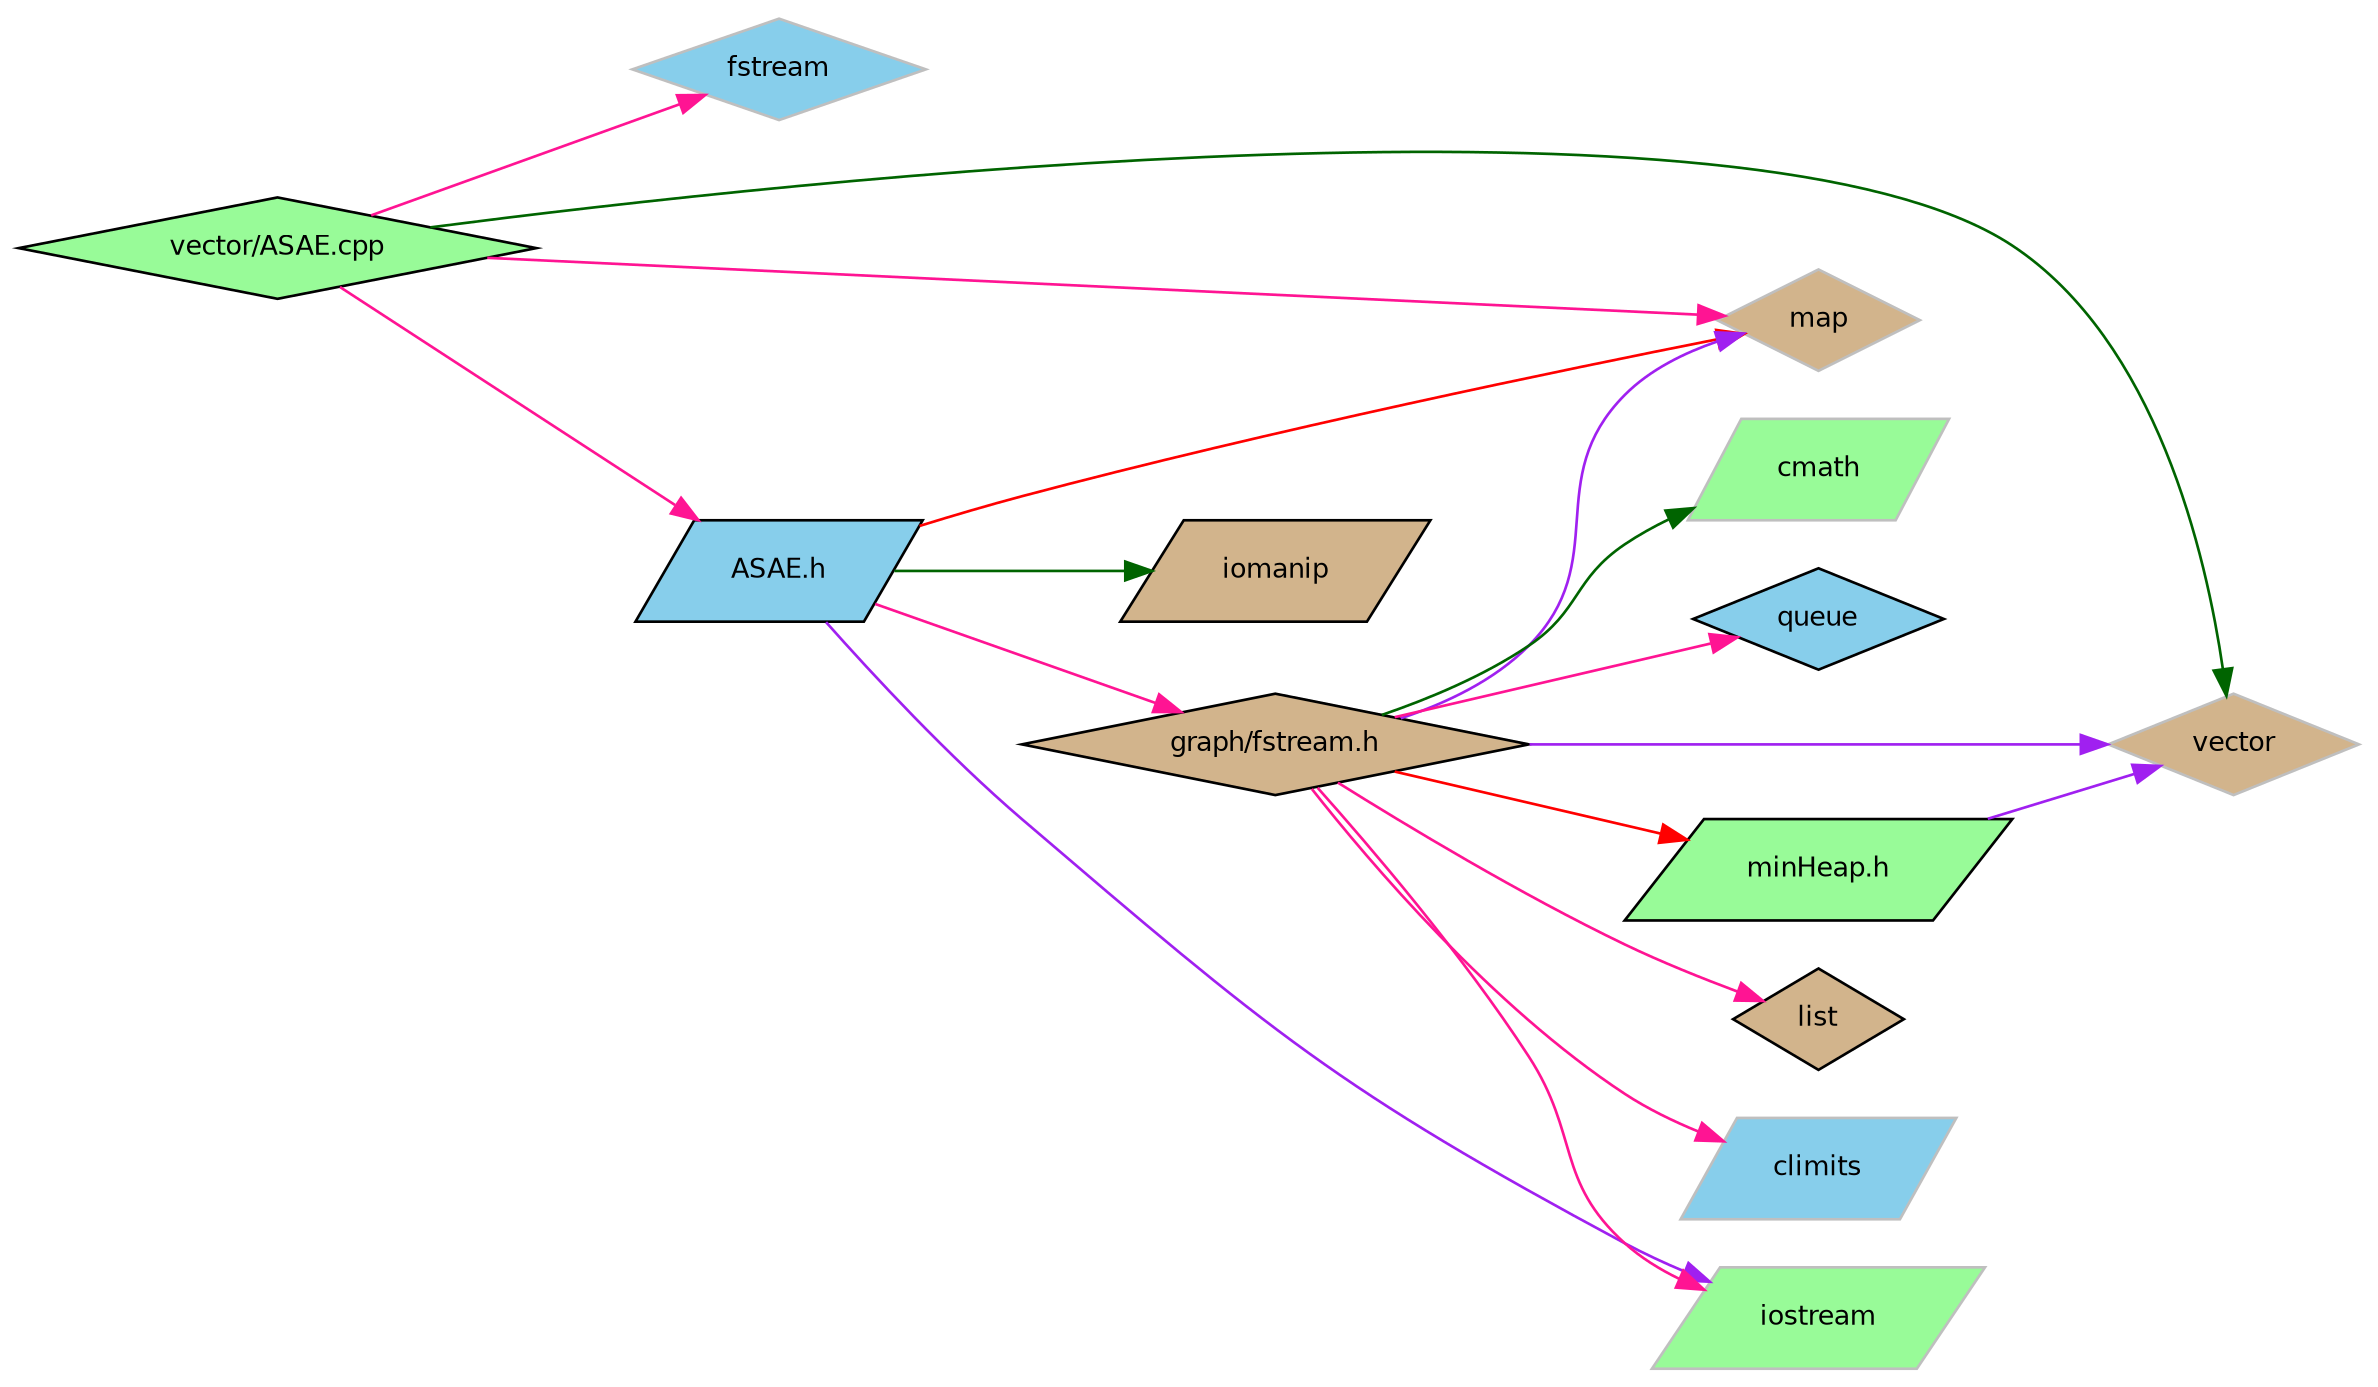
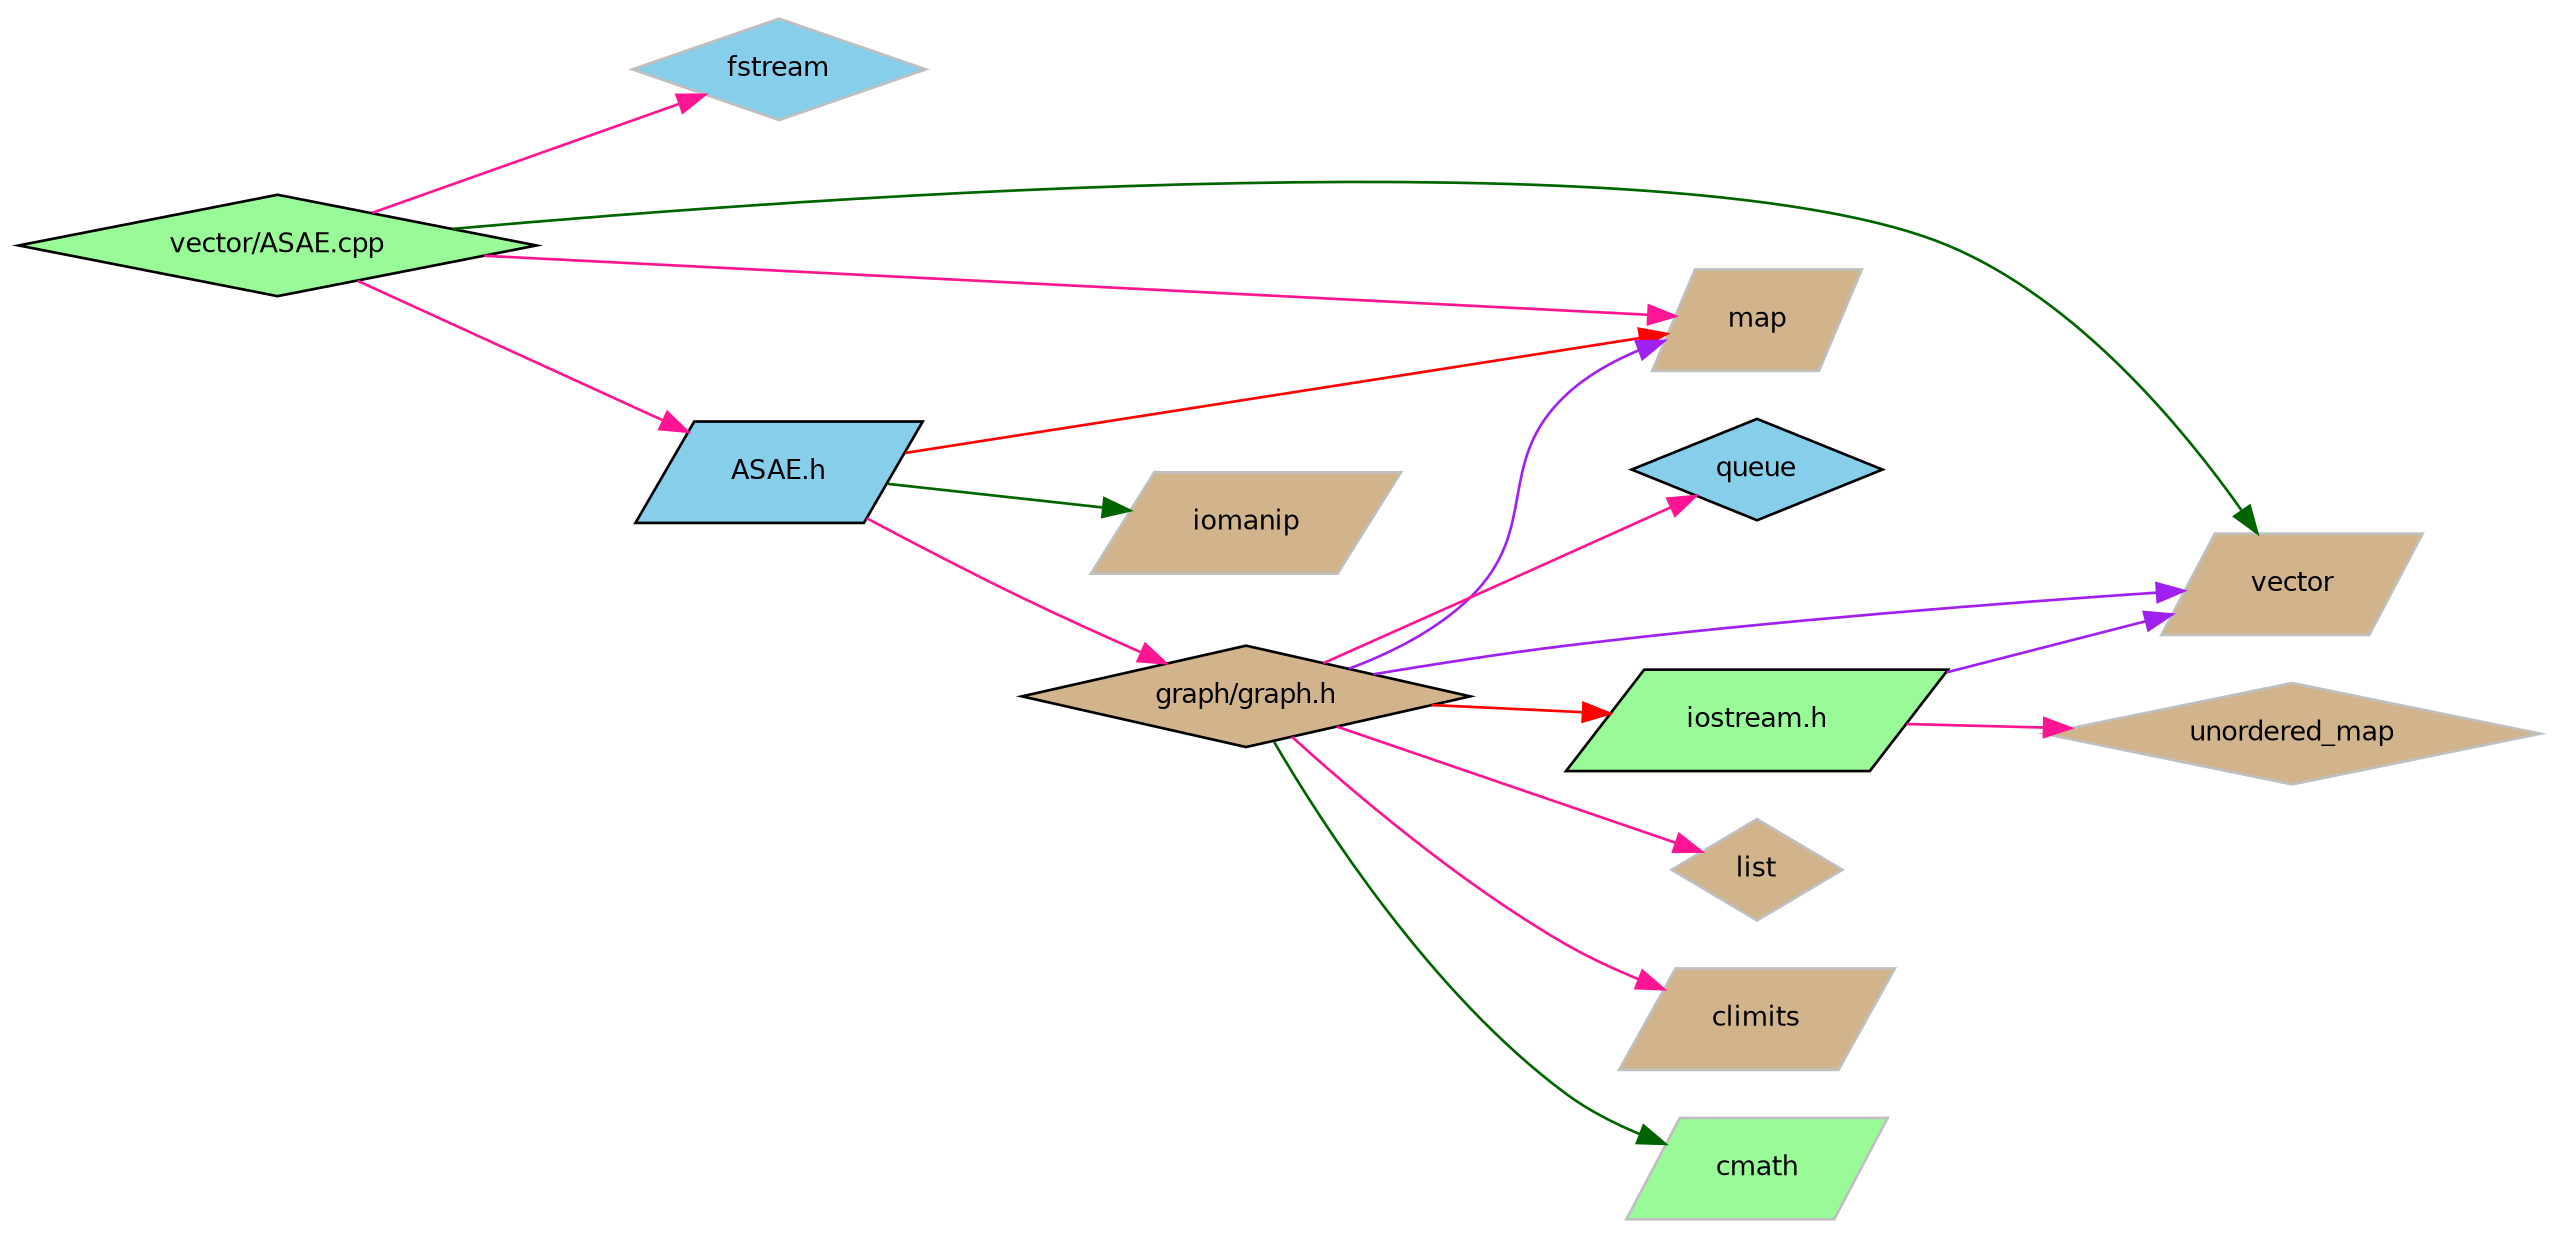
  digraph {
    rankdir=LR
    node [color=grey75 fillcolor=tan fontname=Helvetica fontsize=10 shape=diamond style=filled]
    edge [color=deeppink fontname=Helvetica fontsize=10 labelfontname=Helvetica labelfontsize=10 style=solid]
    n1 [color=black fillcolor=palegreen fontcolor=black height=0.2 label="vector/ASAE.cpp" width=0.4]
    n2 [fillcolor=skyblue height=0.2 label=fstream width=0.4]
-   n3 [height=0.2 label=map width=0.4]
-   n4 [height=0.2 label=vector width=0.4]
+   n3 [height=0.2 label=map shape=parallelogram width=0.4]
+   n4 [height=0.2 label=vector shape=parallelogram width=0.4]
    n5 [color=black fillcolor=skyblue height=0.2 label="ASAE.h" shape=parallelogram width=0.4]
-   n6 [color=black height=0.2 label="graph/fstream.h" width=0.4]
-   n7 [fillcolor=palegreen height=0.2 label=iostream shape=parallelogram width=0.4]
-   n8 [color=black height=0.2 label=iomanip shape=parallelogram width=0.4]
-   n9 [color=black fillcolor=palegreen height=0.2 label="minHeap.h" shape=parallelogram width=0.4]
-   n10 [color=black height=0.2 label=list width=0.4]
-   n11 [fillcolor=skyblue height=0.2 label=climits shape=parallelogram width=0.4]
+   n6 [color=black height=0.2 label="graph/graph.h" width=0.4]
+   n8 [height=0.2 label=iomanip shape=parallelogram width=0.4]
+   n9 [color=black fillcolor=palegreen height=0.2 label="iostream.h" shape=parallelogram width=0.4]
+   n10 [height=0.2 label=list width=0.4]
+   n11 [height=0.2 label=climits shape=parallelogram width=0.4]
    n12 [fillcolor=palegreen height=0.2 label=cmath shape=parallelogram width=0.4]
    n13 [color=black fillcolor=skyblue height=0.2 label=queue width=0.4]
+   n14 [height=0.2 label=unordered_map width=0.4]
    n1 -> n2
    n1 -> n3
    n1 -> n4 [color=darkgreen]
    n1 -> n5
    n5 -> n3 [color=red]
    n5 -> n6
-   n5 -> n7 [color=purple]
    n5 -> n8 [color=darkgreen]
    n6 -> n3 [color=purple]
    n6 -> n4 [color=purple]
-   n6 -> n7
    n6 -> n9 [color=red]
    n6 -> n10
    n6 -> n11
    n6 -> n12 [color=darkgreen]
    n6 -> n13
    n9 -> n4 [color=purple]
+   n9 -> n14
  }
